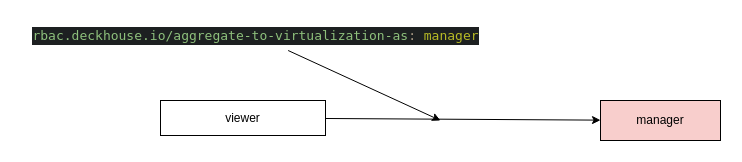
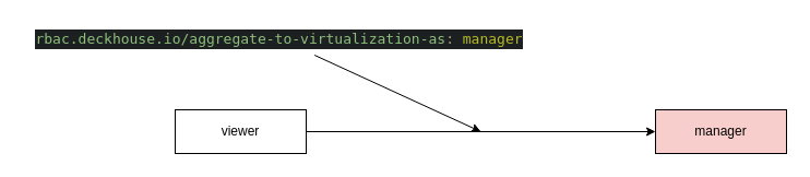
  <mxCell id="0" />
  <mxCell id="1" parent="0" />
  <mxCell id="2" value="" style="edgeStyle=none;html=1;" edge="1" parent="1" source="3" target="4"><mxGeometry relative="1" as="geometry" /></mxCell>
- <mxCell id="3" value="viewer" style="rounded=0;whiteSpace=wrap;html=1;" vertex="1" parent="1"><mxGeometry x="160" y="100" width="165" height="35" as="geometry" /></mxCell>
+ <mxCell id="3" value="viewer" style="rounded=0;whiteSpace=wrap;html=1;" vertex="1" parent="1"><mxGeometry x="160" y="100" width="120" height="40" as="geometry" /></mxCell>
  <mxCell id="4" value="manager" style="rounded=0;whiteSpace=wrap;html=1;fillColor=#f8cecc;" vertex="1" parent="1"><mxGeometry x="600" y="100" width="120" height="40" as="geometry" /></mxCell>
  <mxCell id="5" style="edgeStyle=none;html=1;" edge="1" parent="1" source="6"><mxGeometry relative="1" as="geometry"><mxPoint x="440" y="120" as="targetPoint" /></mxGeometry></mxCell>
  <mxCell id="6" value="&lt;div style=&quot;color: rgb(235, 219, 178); background-color: rgb(29, 32, 33); font-family: &amp;quot;JetBrainsMono Nerd Font&amp;quot;, &amp;quot;Droid Sans Mono&amp;quot;, &amp;quot;monospace&amp;quot;, monospace; font-size: 13px; line-height: 18px;&quot;&gt;&lt;span style=&quot;color: #8ec07c;&quot;&gt;rbac.deckhouse.io/aggregate-to-virtualization-as&lt;/span&gt;&lt;span style=&quot;color: #a89984;&quot;&gt;:&lt;/span&gt; &lt;span style=&quot;color: #b8bb26;&quot;&gt;manager&lt;/span&gt;&lt;/div&gt;" style="text;html=1;align=center;verticalAlign=middle;resizable=0;points=[];autosize=1;strokeColor=none;fillColor=none;" vertex="1" parent="1"><mxGeometry x="20" y="20" width="470" height="30" as="geometry" /></mxCell>
